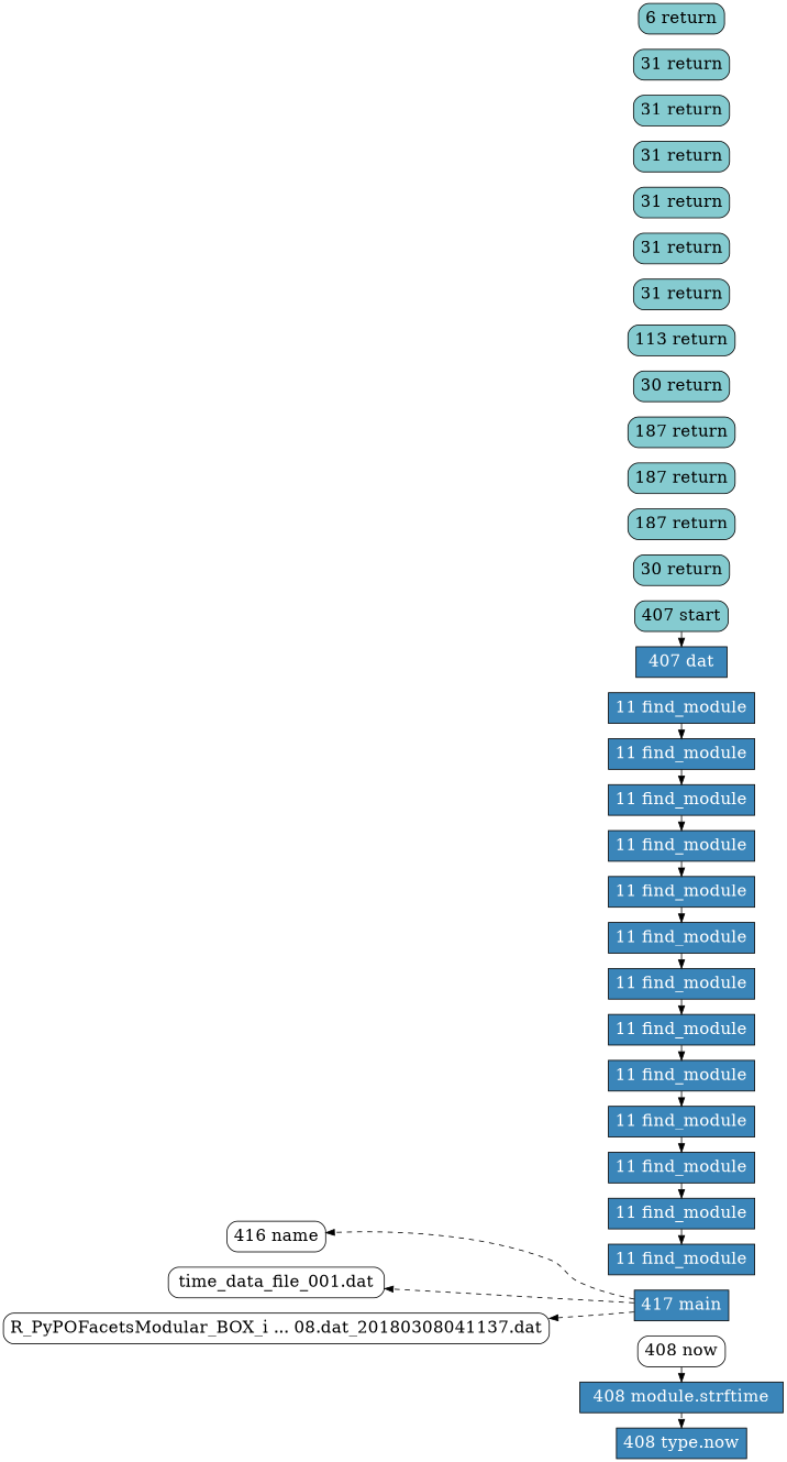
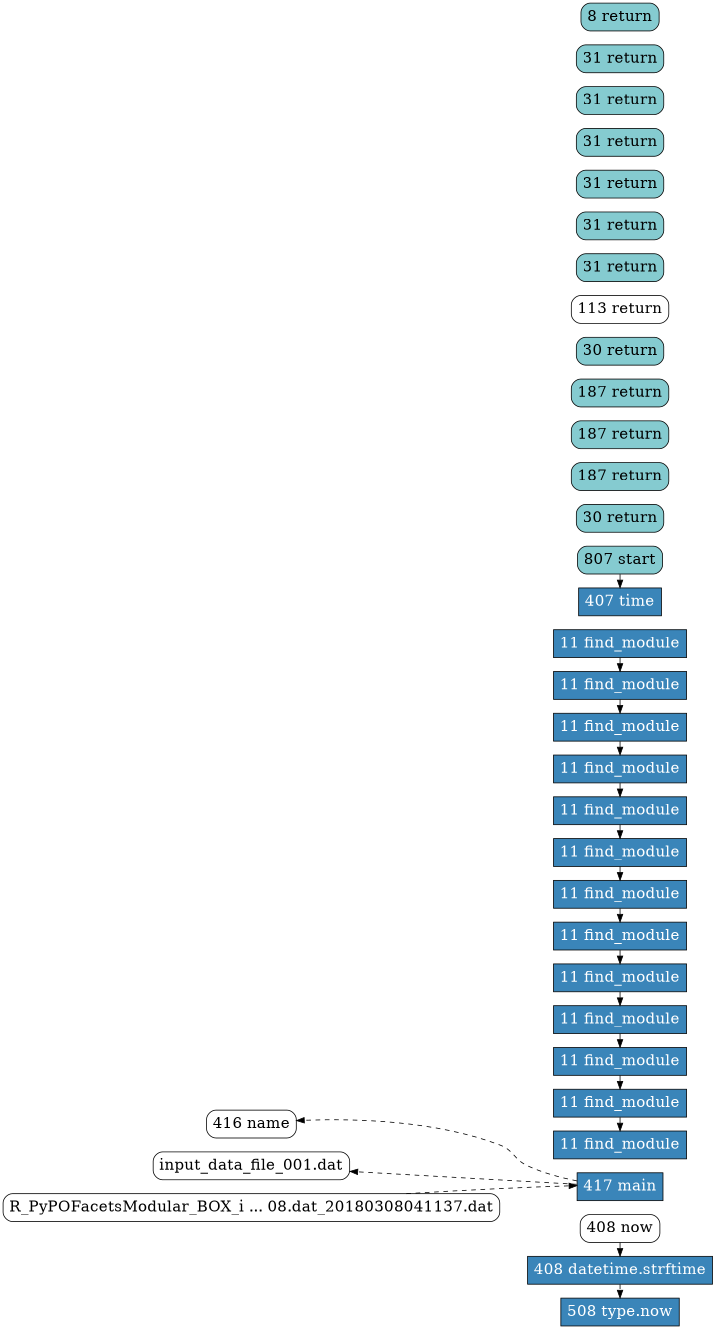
  digraph {
    rankdir=RL
    node [fillcolor="#3A85B9" fontcolor=black fontsize=20 shape=box style="rounded,filled"]
-   n1 [fontcolor=white label="408 type.now" style=filled]
-   n2 [fontcolor=white label="408 module.strftime" style=filled]
+   n1 [fontcolor=white label="508 type.now" style=filled]
+   n2 [fontcolor=white label="408 datetime.strftime" style=filled]
    n3 [fillcolor=white label="408 now"]
    n4 [fillcolor=white label="416 name"]
    n5 [fontcolor=white label="11 find_module" style=filled]
    n6 [fontcolor=white label="11 find_module" style=filled]
    n7 [fontcolor=white label="11 find_module" style=filled]
    n8 [fontcolor=white label="11 find_module" style=filled]
    n9 [fontcolor=white label="11 find_module" style=filled]
    n10 [fontcolor=white label="11 find_module" style=filled]
    n11 [fontcolor=white label="11 find_module" style=filled]
    n12 [fontcolor=white label="11 find_module" style=filled]
    n13 [fontcolor=white label="11 find_module" style=filled]
    n14 [fontcolor=white label="11 find_module" style=filled]
    n15 [fontcolor=white label="11 find_module" style=filled]
    n16 [fontcolor=white label="11 find_module" style=filled]
    n17 [fontcolor=white label="11 find_module" style=filled]
    n18 [fontcolor=white label="417 main" style=filled]
-   n19 [fontcolor=white label="407 dat" style=filled]
-   n20 [fillcolor="#85CBD0" label="407 start"]
-   n21 [fillcolor=white label="time_data_file_001.dat"]
+   n19 [fontcolor=white label="407 time" style=filled]
+   n20 [fillcolor="#85CBD0" label="807 start"]
+   n21 [fillcolor=white label="input_data_file_001.dat"]
    n22 [fillcolor="#85CBD0" label="30 return"]
    n23 [fillcolor="#85CBD0" label="187 return"]
    n24 [fillcolor="#85CBD0" label="187 return"]
    n25 [fillcolor="#85CBD0" label="187 return"]
    n26 [fillcolor="#85CBD0" label="30 return"]
-   n27 [fillcolor="#85CBD0" label="113 return"]
+   n27 [fillcolor=white label="113 return"]
    n28 [fillcolor="#85CBD0" label="31 return"]
    n29 [fillcolor="#85CBD0" label="31 return"]
    n30 [fillcolor="#85CBD0" label="31 return"]
    n31 [fillcolor="#85CBD0" label="31 return"]
    n32 [fillcolor="#85CBD0" label="31 return"]
    n33 [fillcolor="#85CBD0" label="31 return"]
-   n34 [fillcolor="#85CBD0" label="6 return"]
+   n34 [fillcolor="#85CBD0" label="8 return"]
    n35 [fillcolor=white label="R_PyPOFacetsModular_BOX_i ... 08.dat_20180308041137.dat"]
    subgraph sub_1 {
      rank=same
      n1
      n2
      n3
    }
    subgraph sub_2 {
      rank=same
      n4
    }
    subgraph sub_3 {
      rank=same
      n5
      n6
      n7
      n8
      n9
      n10
      n11
      n12
      n13
      n14
      n15
      n16
      n17
    }
    subgraph sub_4 {
      rank=same
      n18
    }
    subgraph sub_5 {
      rank=same
      n19
      n20
    }
    n2 -> n1 [style=dashed]
    n3 -> n2
    n6 -> n5
    n7 -> n6
    n8 -> n7
    n9 -> n8
    n10 -> n9
    n11 -> n10
    n12 -> n11
    n13 -> n12
    n14 -> n13
    n15 -> n14
    n16 -> n15
    n17 -> n16
    n18 -> n4 [style=dashed]
    n18 -> n21 [style=dashed]
    n20 -> n19
-   n18 -> n35 [style=dashed]
+   n35 -> n18 [style=dashed]
  }
